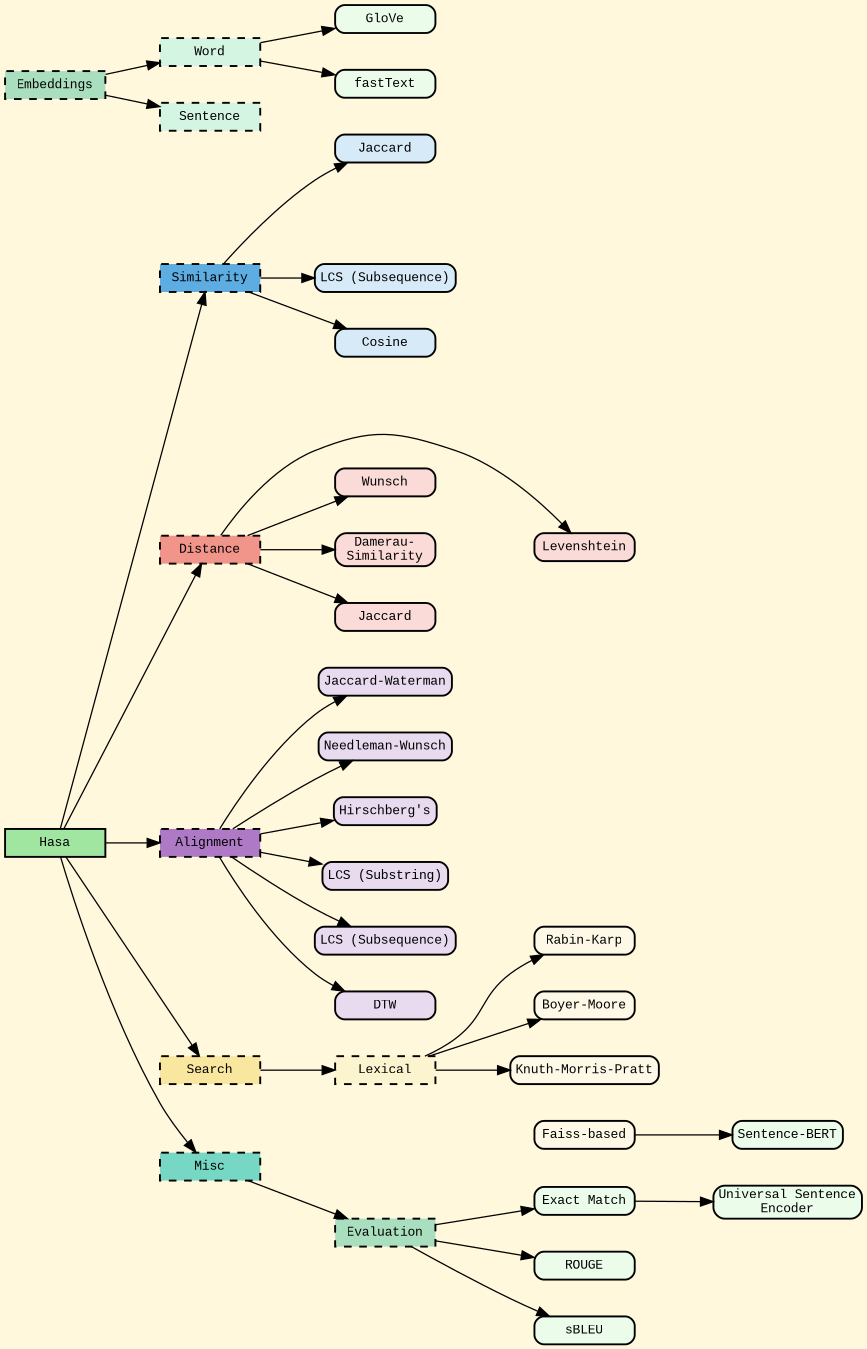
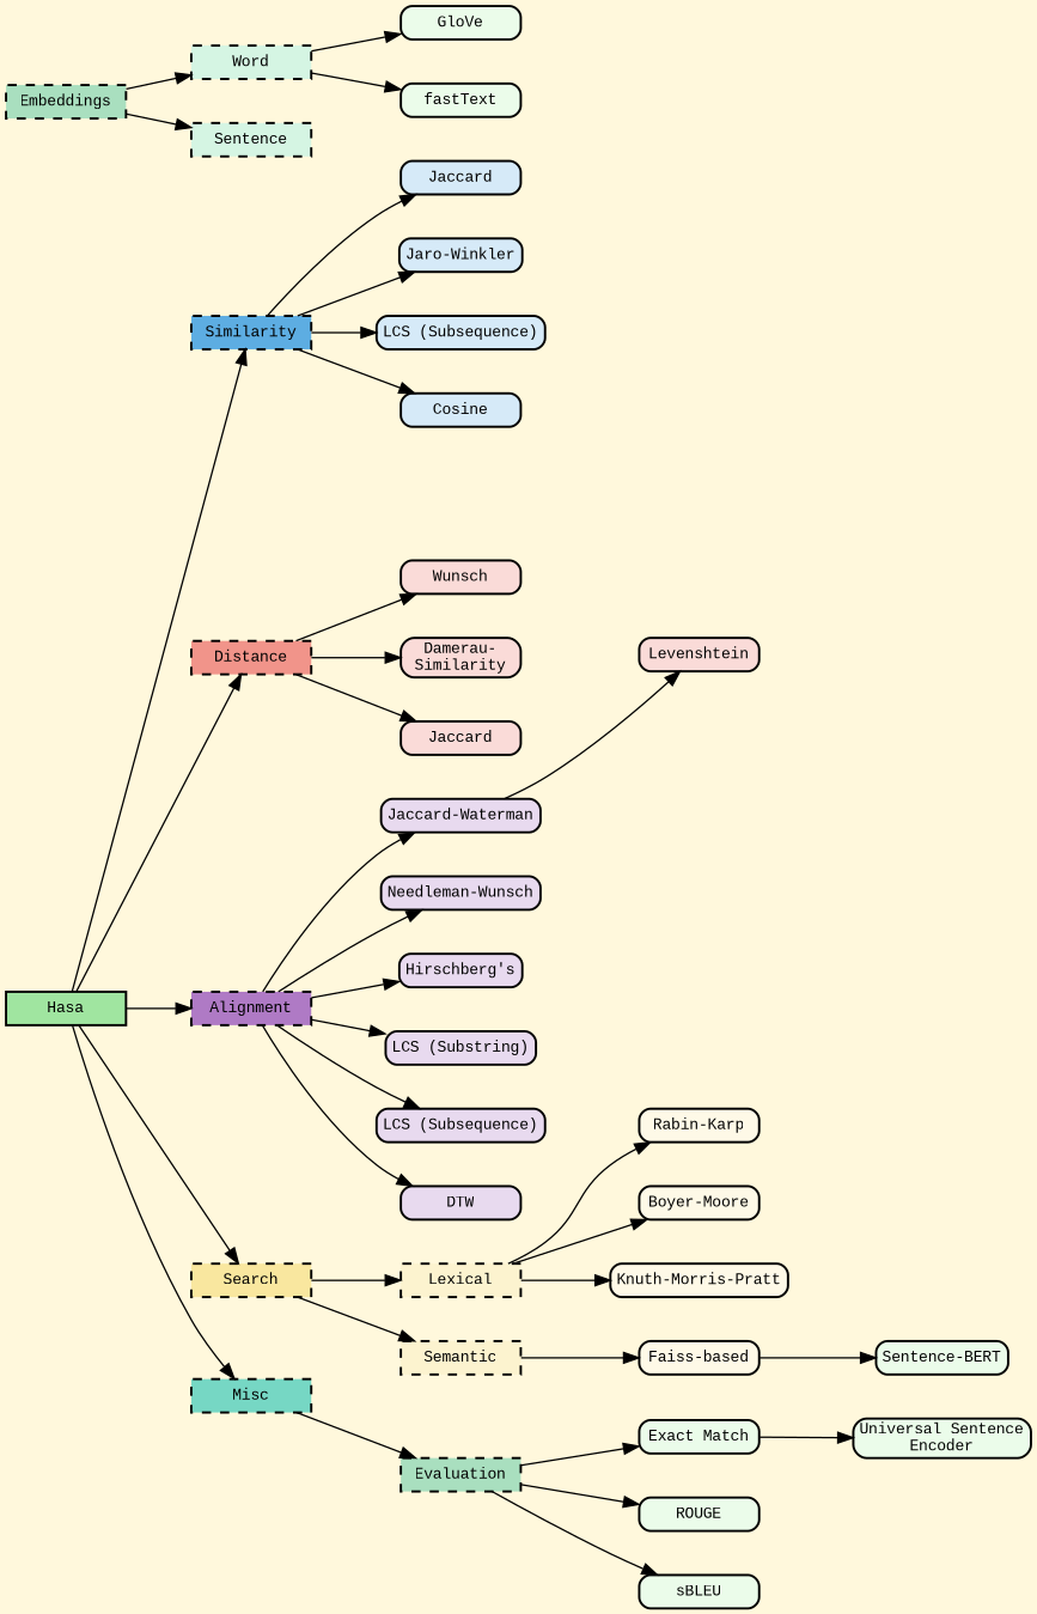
  digraph {
    bgcolor="#FFF8DC"
    fontname="Liberation Mono"
    nodesep=0.4
    rankdir=LR
    ranksep=0.6
    node [color=black fillcolor="#EBFCEA" fixedsize=false fontname="Liberation Mono" fontsize=10 margin="0.05,0.03" penwidth=1.5 shape=box style="filled,rounded"]
    edge [color=black fontname="Liberation Mono"]
    n1 [fillcolor="#A0E5A0" height=0.3 label=Hasa style="filled,bold" width=1.1]
    n2 [fillcolor="#5DADE2" height=0.3 label=Similarity style="filled,dashed" width=1.1]
    n3 [fillcolor="#F1948A" height=0.3 label=Distance style="filled,dashed" width=1.1]
    n4 [fillcolor="#AF7AC5" height=0.3 label=Alignment style="filled,dashed" width=1.1]
    n5 [fillcolor="#F9E79F" height=0.3 label=Search style="filled,dashed" width=1.1]
    n6 [fillcolor="#76D7C4" height=0.3 label=Misc style="filled,dashed" width=1.1]
    n7 [fillcolor="#D6EAF8" height=0.3 label=Jaccard width=1.1]
+   n8 [fillcolor="#D6EAF8" height=0.3 label="Jaro-Winkler" width=1.1]
    n9 [fillcolor="#D6EAF8" height=0.3 label="LCS (Subsequence)" width=1.1]
    n10 [fillcolor="#D6EAF8" height=0.3 label=Cosine width=1.1]
    n11 [fillcolor="#FADBD8" height=0.3 label=Levenshtein width=1.1]
    n12 [fillcolor="#FADBD8" height=0.3 label=Wunsch width=1.1]
    n13 [fillcolor="#FADBD8" height=0.3 label="Damerau-\nSimilarity" width=1.1]
    n14 [fillcolor="#FADBD8" height=0.3 label=Jaccard width=1.1]
    n15 [fillcolor="#E8DAEF" height=0.3 label="Jaccard-Waterman" width=1.1]
    n16 [fillcolor="#E8DAEF" height=0.3 label="Needleman-Wunsch" width=1.1]
    n17 [fillcolor="#E8DAEF" height=0.3 label="Hirschberg's" width=1.1]
    n18 [fillcolor="#E8DAEF" height=0.3 label="LCS (Substring)" width=1.1]
    n19 [fillcolor="#E8DAEF" height=0.3 label="LCS (Subsequence)" width=1.1]
    n20 [fillcolor="#E8DAEF" height=0.3 label=DTW width=1.1]
    n21 [fillcolor="#FCF3CF" height=0.3 label=Lexical style="filled,dashed" width=1.1]
+   n22 [fillcolor="#FCF3CF" height=0.3 label=Semantic style="filled,dashed" width=1.1]
    n23 [fillcolor="#A9DFBF" height=0.3 label=Evaluation style="filled,dashed" width=1.1]
    n24 [fillcolor="#FEF9E7" height=0.3 label="Rabin-Karp" width=1.1]
    n25 [fillcolor="#FEF9E7" height=0.3 label="Boyer-Moore" width=1.1]
    n26 [fillcolor="#FEF9E7" height=0.3 label="Knuth-Morris-Pratt" width=1.1]
    n27 [fillcolor="#FEF9E7" height=0.3 label="Faiss-based" width=1.1]
    n28 [fillcolor="#A9DFBF" height=0.3 label=Embeddings style="filled,dashed" width=1.1]
    n29 [fillcolor="#D5F5E3" height=0.3 label=Word style="filled,dashed" width=1.1]
    n30 [fillcolor="#D5F5E3" height=0.3 label=Sentence style="filled,dashed" width=1.1]
    n31 [height=0.3 label="Exact Match" width=1.1]
    n32 [height=0.3 label=ROUGE width=1.1]
    n33 [height=0.3 label=sBLEU width=1.1]
    n34 [height=0.3 label="Sentence-BERT" width=1.1]
    n35 [height=0.3 label=GloVe width=1.1]
    n36 [height=0.3 label=fastText width=1.1]
    n37 [height=0.3 label="Universal Sentence\nEncoder" width=1.1]
    n1 -> n2
    n1 -> n3
    n1 -> n4
    n1 -> n5
    n1 -> n6
    n2 -> n7
+   n2 -> n8
    n2 -> n9
    n2 -> n10
-   n3 -> n11
+   n15 -> n11
    n3 -> n12
    n3 -> n13
    n3 -> n14
    n4 -> n15
    n4 -> n16
    n4 -> n17
    n4 -> n18
    n4 -> n19
    n4 -> n20
    n5 -> n21
+   n5 -> n22
    n6 -> n23
    n21 -> n24
    n21 -> n25
    n21 -> n26
+   n22 -> n27
    n23 -> n31
    n23 -> n32
    n23 -> n33
    n27 -> n34
    n28 -> n29
    n28 -> n30
    n29 -> n35
    n29 -> n36
    n31 -> n37
  }
